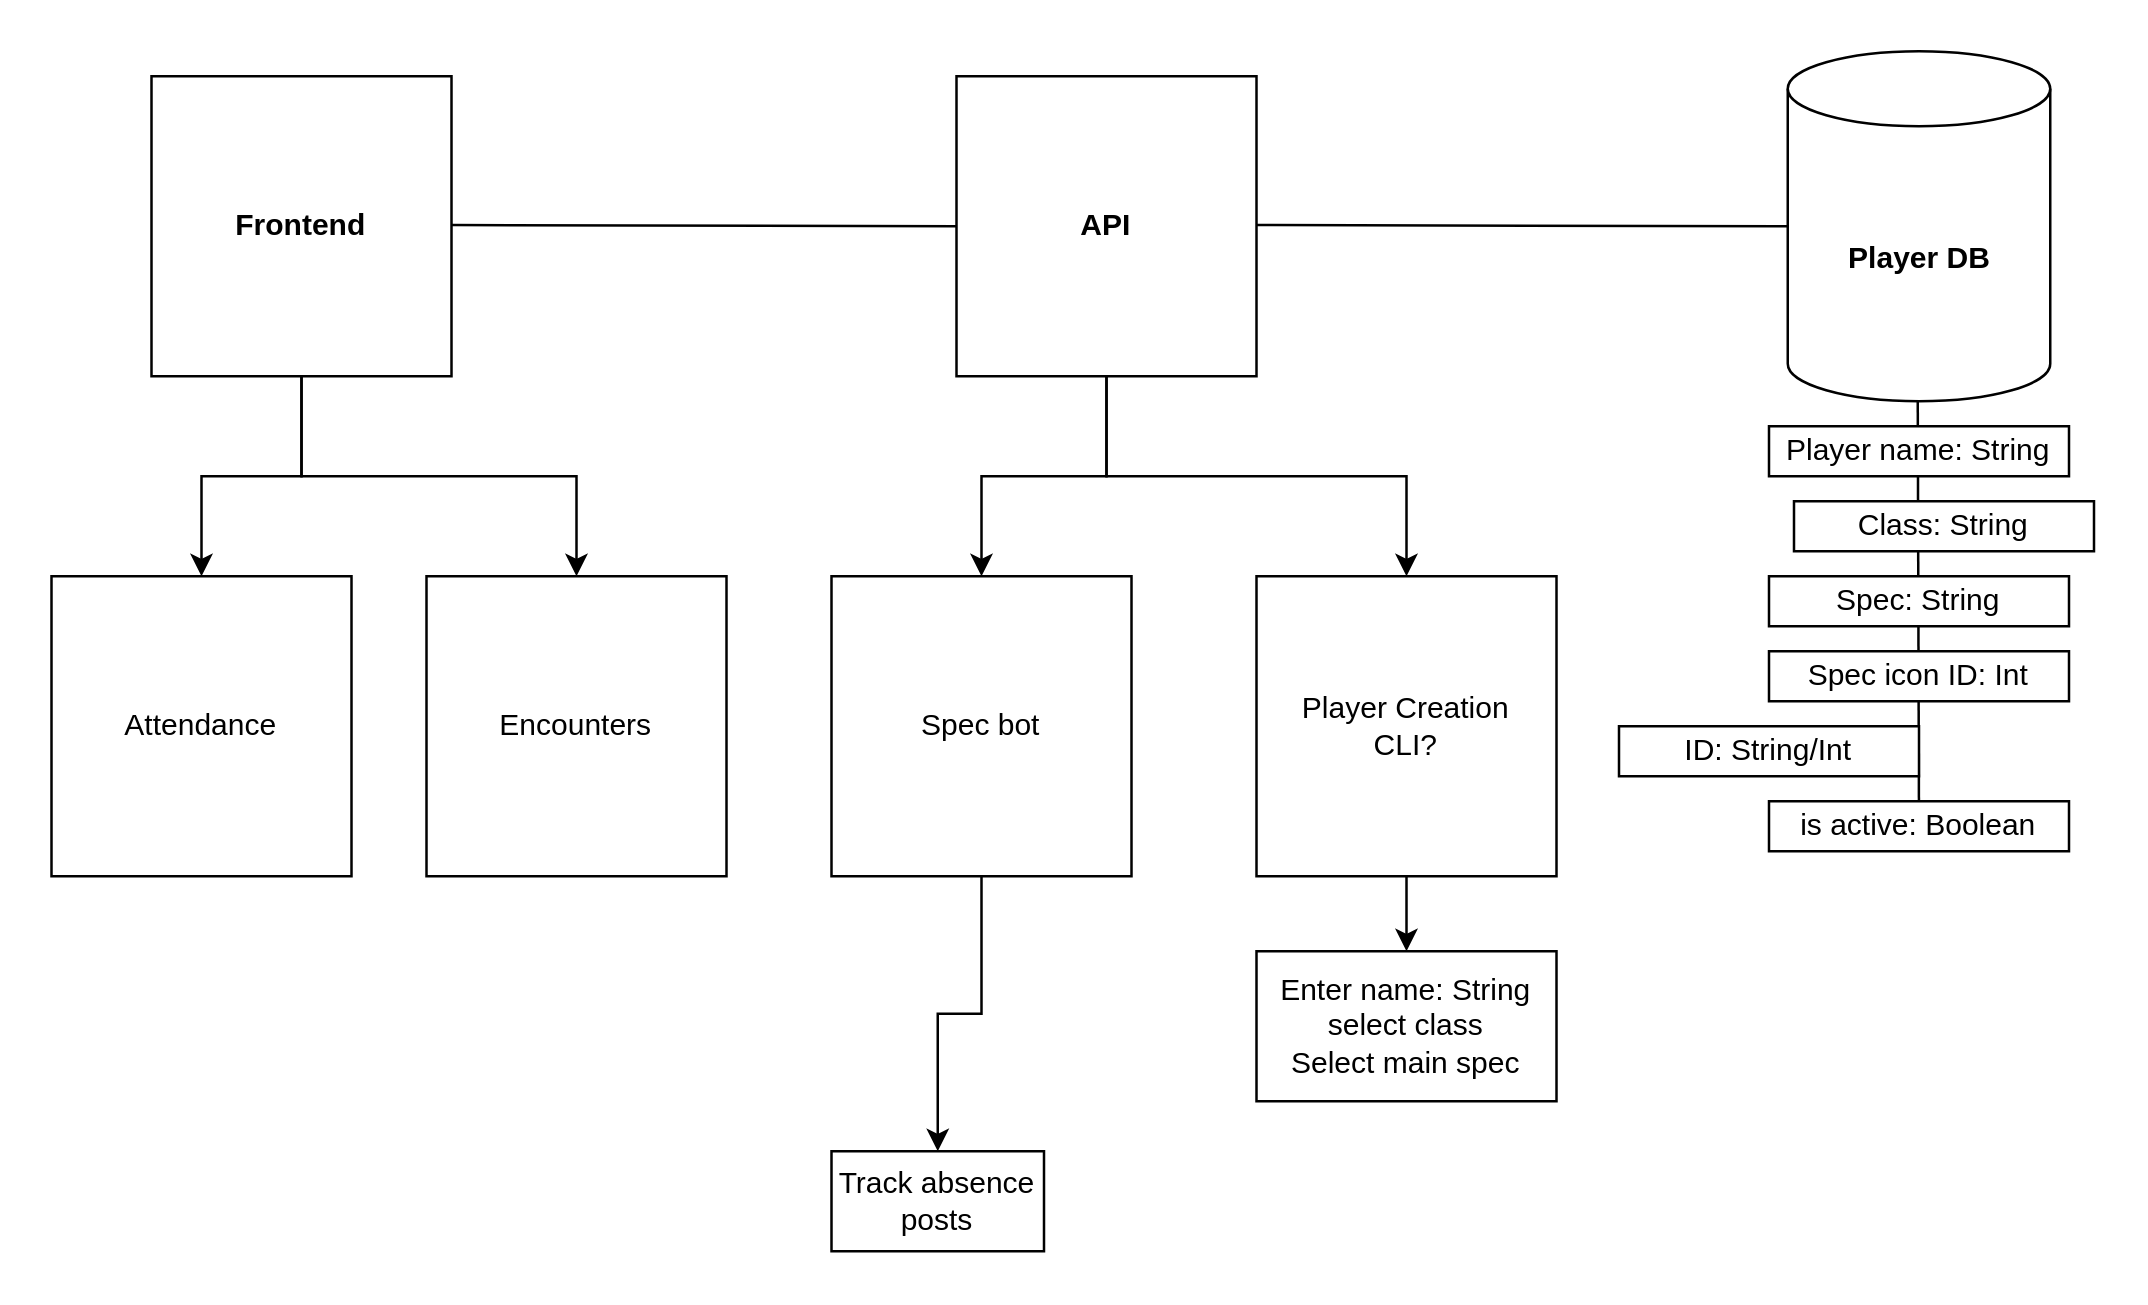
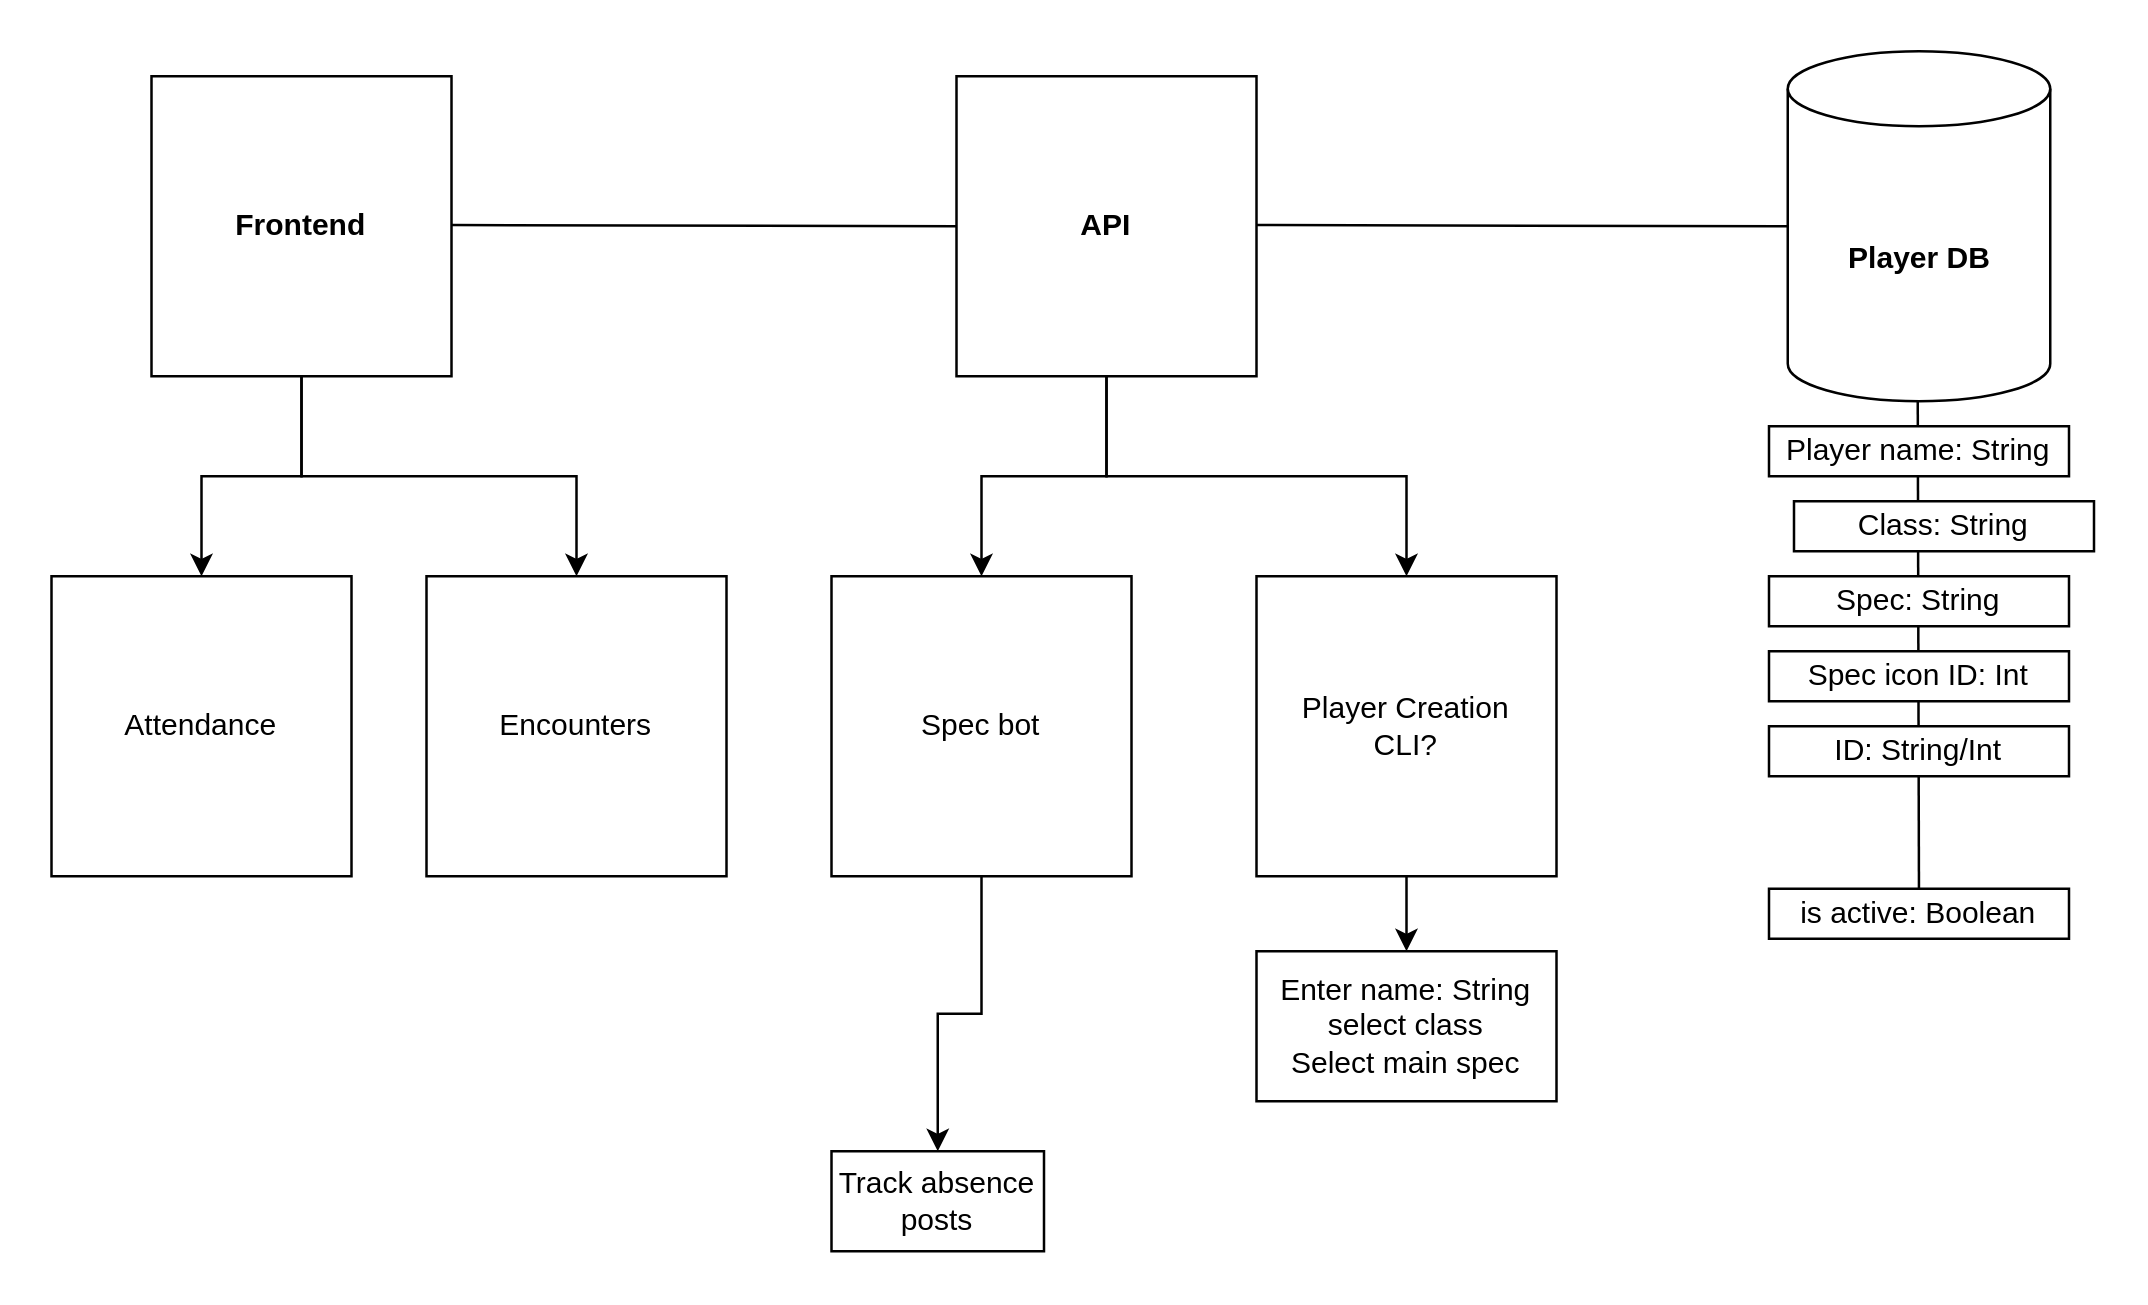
  <mxCell id="0" />
  <mxCell id="1" parent="0" />
  <mxCell id="2" value="&lt;div&gt;&lt;b&gt;Player DB&lt;/b&gt;&lt;/div&gt;" style="shape=cylinder3;whiteSpace=wrap;html=1;boundedLbl=1;backgroundOutline=1;size=15;" parent="1" vertex="1"><mxGeometry x="714.5" y="20" width="105" height="140" as="geometry" /></mxCell>
  <mxCell id="3" value="" style="endArrow=none;html=1;rounded=0;" parent="1" source="23" edge="1"><mxGeometry width="50" height="50" relative="1" as="geometry"><mxPoint x="766.975" y="350" as="sourcePoint" /><mxPoint x="766.5" y="160" as="targetPoint" /></mxGeometry></mxCell>
  <mxCell id="4" value="&lt;div&gt;Player name: String&lt;br&gt;&lt;/div&gt;" style="rounded=0;whiteSpace=wrap;html=1;" parent="1" vertex="1"><mxGeometry x="707" y="170" width="120" height="20" as="geometry" /></mxCell>
  <mxCell id="5" value="Class: String" style="rounded=0;whiteSpace=wrap;html=1;" parent="1" vertex="1"><mxGeometry x="717" y="200" width="120" height="20" as="geometry" /></mxCell>
  <mxCell id="6" value="&lt;div&gt;Spec: String&lt;br&gt;&lt;/div&gt;" style="rounded=0;whiteSpace=wrap;html=1;" parent="1" vertex="1"><mxGeometry x="707" y="230" width="120" height="20" as="geometry" /></mxCell>
- <mxCell id="7" value="ID: String/Int" style="rounded=0;whiteSpace=wrap;html=1;" parent="1" vertex="1"><mxGeometry x="647" y="290" width="120" height="20" as="geometry" /></mxCell>
+ <mxCell id="7" value="ID: String/Int" style="rounded=0;whiteSpace=wrap;html=1;" parent="1" vertex="1"><mxGeometry x="707" y="290" width="120" height="20" as="geometry" /></mxCell>
  <mxCell id="8" value="" style="edgeStyle=orthogonalEdgeStyle;rounded=0;orthogonalLoop=1;jettySize=auto;html=1;" parent="1" source="10" target="19" edge="1"><mxGeometry relative="1" as="geometry" /></mxCell>
  <mxCell id="9" value="" style="edgeStyle=orthogonalEdgeStyle;rounded=0;orthogonalLoop=1;jettySize=auto;html=1;" parent="1" source="10" target="20" edge="1"><mxGeometry relative="1" as="geometry" /></mxCell>
  <mxCell id="10" value="&lt;b&gt;Frontend&lt;/b&gt;" style="whiteSpace=wrap;html=1;aspect=fixed;" parent="1" vertex="1"><mxGeometry x="60" y="30" width="120" height="120" as="geometry" /></mxCell>
  <mxCell id="11" value="" style="edgeStyle=orthogonalEdgeStyle;rounded=0;orthogonalLoop=1;jettySize=auto;html=1;" parent="1" source="13" target="17" edge="1"><mxGeometry relative="1" as="geometry" /></mxCell>
  <mxCell id="12" value="" style="edgeStyle=orthogonalEdgeStyle;rounded=0;orthogonalLoop=1;jettySize=auto;html=1;" parent="1" source="13" target="22" edge="1"><mxGeometry relative="1" as="geometry" /></mxCell>
  <mxCell id="13" value="&lt;b&gt;API&lt;/b&gt;" style="whiteSpace=wrap;html=1;aspect=fixed;" parent="1" vertex="1"><mxGeometry x="382" y="30" width="120" height="120" as="geometry" /></mxCell>
  <mxCell id="14" value="" style="endArrow=none;html=1;rounded=0;entryX=0;entryY=0.5;entryDx=0;entryDy=0;" parent="1" target="13" edge="1"><mxGeometry width="50" height="50" relative="1" as="geometry"><mxPoint x="180" y="89.5" as="sourcePoint" /><mxPoint x="260" y="89.5" as="targetPoint" /></mxGeometry></mxCell>
  <mxCell id="15" value="" style="endArrow=none;html=1;rounded=0;entryX=0;entryY=0.5;entryDx=0;entryDy=0;entryPerimeter=0;" parent="1" target="2" edge="1"><mxGeometry width="50" height="50" relative="1" as="geometry"><mxPoint x="502" y="89.5" as="sourcePoint" /><mxPoint x="704" y="90" as="targetPoint" /></mxGeometry></mxCell>
  <mxCell id="16" value="" style="edgeStyle=orthogonalEdgeStyle;rounded=0;orthogonalLoop=1;jettySize=auto;html=1;" parent="1" source="17" target="24" edge="1"><mxGeometry relative="1" as="geometry" /></mxCell>
  <mxCell id="17" value="&lt;div&gt;Player Creation&lt;/div&gt;&lt;div&gt;CLI?&lt;br&gt;&lt;/div&gt;" style="whiteSpace=wrap;html=1;aspect=fixed;" parent="1" vertex="1"><mxGeometry x="502" y="230" width="120" height="120" as="geometry" /></mxCell>
  <mxCell id="18" value="Spec icon ID: Int" style="rounded=0;whiteSpace=wrap;html=1;" parent="1" vertex="1"><mxGeometry x="707" y="260" width="120" height="20" as="geometry" /></mxCell>
  <mxCell id="19" value="&lt;div&gt;Encounters&lt;/div&gt;" style="whiteSpace=wrap;html=1;aspect=fixed;" parent="1" vertex="1"><mxGeometry x="170" y="230" width="120" height="120" as="geometry" /></mxCell>
  <mxCell id="20" value="Attendance" style="whiteSpace=wrap;html=1;aspect=fixed;" parent="1" vertex="1"><mxGeometry x="20" y="230" width="120" height="120" as="geometry" /></mxCell>
  <mxCell id="21" value="" style="edgeStyle=orthogonalEdgeStyle;rounded=0;orthogonalLoop=1;jettySize=auto;html=1;" parent="1" source="22" target="25" edge="1"><mxGeometry relative="1" as="geometry" /></mxCell>
  <mxCell id="22" value="Spec bot" style="whiteSpace=wrap;html=1;aspect=fixed;" parent="1" vertex="1"><mxGeometry x="332" y="230" width="120" height="120" as="geometry" /></mxCell>
- <mxCell id="23" value="is active: Boolean" style="rounded=0;whiteSpace=wrap;html=1;" parent="1" vertex="1"><mxGeometry x="707" y="320" width="120" height="20" as="geometry" /></mxCell>
+ <mxCell id="23" value="is active: Boolean" style="rounded=0;whiteSpace=wrap;html=1;" parent="1" vertex="1"><mxGeometry x="707" y="355" width="120" height="20" as="geometry" /></mxCell>
  <mxCell id="24" value="Enter name: String&lt;br&gt;&lt;div&gt;select class&lt;/div&gt;&lt;div&gt;Select main spec&lt;/div&gt;" style="whiteSpace=wrap;html=1;" parent="1" vertex="1"><mxGeometry x="502" y="380" width="120" height="60" as="geometry" /></mxCell>
  <mxCell id="25" value="Track absence posts" style="whiteSpace=wrap;html=1;" parent="1" vertex="1"><mxGeometry x="332" y="460" width="85" height="40" as="geometry" /></mxCell>
